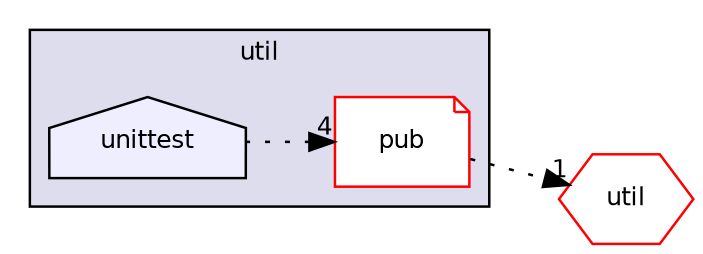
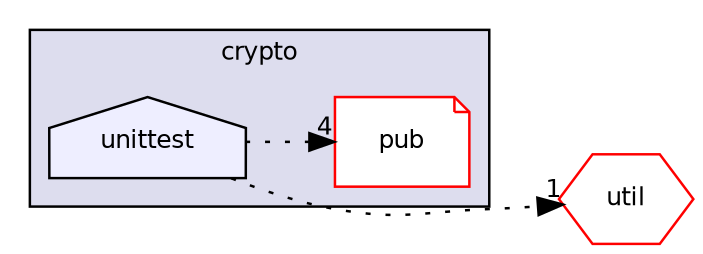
  digraph {
    compound=true
    rankdir=LR
    node [color=red fillcolor=white fontname=Helvetica fontsize=10 style=filled]
    edge [labeldistance=1.5 labelfontname=Helvetica labelfontsize=10 style=dotted]
    n1 [label=pub shape=note]
    n2 [fillcolor="#eeeeff" label=unittest pencolor=black shape=house color=""]
    n3 [label=util shape=hexagon]
    subgraph cluster_1 {
      bgcolor="#ddddee"
      fontname=Helvetica
      fontsize=10
-     label=util
+     label=crypto
      pencolor=black
      n1
      n2
    }
    n2 -> n1 [headlabel=4]
-   n1 -> n3 [headlabel=1]
+   n2 -> n3 [headlabel=1]
  }
